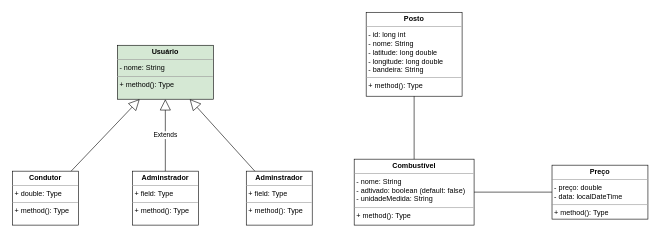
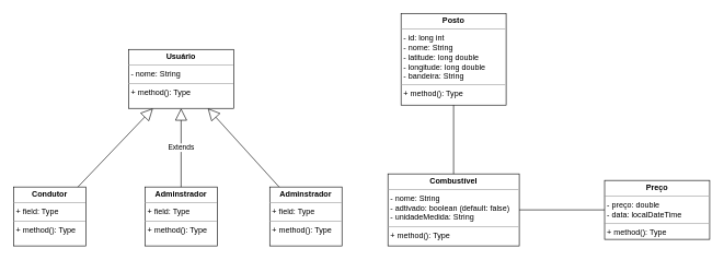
  <mxCell id="0" />
  <mxCell id="1" parent="0" />
  <mxCell id="2" value="&lt;p style=&quot;margin:0px;margin-top:4px;text-align:center;&quot;&gt;&lt;b&gt;Posto&lt;/b&gt;&lt;/p&gt;&lt;hr size=&quot;1&quot;&gt;&lt;p style=&quot;margin:0px;margin-left:4px;&quot;&gt;- id: long int&lt;/p&gt;&lt;p style=&quot;margin:0px;margin-left:4px;&quot;&gt;- nome: String&lt;/p&gt;&lt;p style=&quot;margin:0px;margin-left:4px;&quot;&gt;- latitude: long double&lt;/p&gt;&lt;p style=&quot;margin:0px;margin-left:4px;&quot;&gt;- longitude: long double&lt;/p&gt;&lt;p style=&quot;margin:0px;margin-left:4px;&quot;&gt;- bandeira: String&lt;/p&gt;&lt;hr size=&quot;1&quot;&gt;&lt;p style=&quot;margin:0px;margin-left:4px;&quot;&gt;+ method(): Type&lt;/p&gt;" style="verticalAlign=top;align=left;overflow=fill;fontSize=12;fontFamily=Helvetica;html=1;" parent="1" vertex="1"><mxGeometry x="610" y="20" width="160" height="140" as="geometry" /></mxCell>
  <mxCell id="3" value="&lt;p style=&quot;margin:0px;margin-top:4px;text-align:center;&quot;&gt;&lt;b&gt;Combustível&lt;/b&gt;&lt;/p&gt;&lt;hr size=&quot;1&quot;&gt;&lt;p style=&quot;margin:0px;margin-left:4px;&quot;&gt;- nome: String&lt;/p&gt;&lt;p style=&quot;margin:0px;margin-left:4px;&quot;&gt;- adtivado: boolean (default: false)&lt;/p&gt;&lt;p style=&quot;margin:0px;margin-left:4px;&quot;&gt;- unidadeMedida: String&lt;/p&gt;&lt;hr size=&quot;1&quot;&gt;&lt;p style=&quot;margin:0px;margin-left:4px;&quot;&gt;+ method(): Type&lt;/p&gt;" style="verticalAlign=top;align=left;overflow=fill;fontSize=12;fontFamily=Helvetica;html=1;" parent="1" vertex="1"><mxGeometry x="590" y="265" width="200" height="110" as="geometry" /></mxCell>
- <mxCell id="4" value="&lt;p style=&quot;margin:0px;margin-top:4px;text-align:center;&quot;&gt;&lt;b&gt;Usuário&lt;/b&gt;&lt;/p&gt;&lt;hr size=&quot;1&quot;&gt;&lt;p style=&quot;margin:0px;margin-left:4px;&quot;&gt;- nome: String&lt;/p&gt;&lt;hr size=&quot;1&quot;&gt;&lt;p style=&quot;margin:0px;margin-left:4px;&quot;&gt;+ method(): Type&lt;/p&gt;" style="verticalAlign=top;align=left;overflow=fill;fontSize=12;fontFamily=Helvetica;html=1;fillColor=#d5e8d4;" parent="1" vertex="1"><mxGeometry x="195" y="75" width="160" height="90" as="geometry" /></mxCell>
- <mxCell id="5" value="&lt;p style=&quot;margin:0px;margin-top:4px;text-align:center;&quot;&gt;&lt;b&gt;Condutor&lt;/b&gt;&lt;/p&gt;&lt;hr size=&quot;1&quot;&gt;&lt;p style=&quot;margin:0px;margin-left:4px;&quot;&gt;+ double: Type&lt;/p&gt;&lt;hr size=&quot;1&quot;&gt;&lt;p style=&quot;margin:0px;margin-left:4px;&quot;&gt;+ method(): Type&lt;/p&gt;" style="verticalAlign=top;align=left;overflow=fill;fontSize=12;fontFamily=Helvetica;html=1;" parent="1" vertex="1"><mxGeometry x="20" y="285" width="110" height="90" as="geometry" /></mxCell>
+ <mxCell id="4" value="&lt;p style=&quot;margin:0px;margin-top:4px;text-align:center;&quot;&gt;&lt;b&gt;Usuário&lt;/b&gt;&lt;/p&gt;&lt;hr size=&quot;1&quot;&gt;&lt;p style=&quot;margin:0px;margin-left:4px;&quot;&gt;- nome: String&lt;/p&gt;&lt;hr size=&quot;1&quot;&gt;&lt;p style=&quot;margin:0px;margin-left:4px;&quot;&gt;+ method(): Type&lt;/p&gt;" style="verticalAlign=top;align=left;overflow=fill;fontSize=12;fontFamily=Helvetica;html=1;" parent="1" vertex="1"><mxGeometry x="195" y="75" width="160" height="90" as="geometry" /></mxCell>
+ <mxCell id="5" value="&lt;p style=&quot;margin:0px;margin-top:4px;text-align:center;&quot;&gt;&lt;b&gt;Condutor&lt;/b&gt;&lt;/p&gt;&lt;hr size=&quot;1&quot;&gt;&lt;p style=&quot;margin:0px;margin-left:4px;&quot;&gt;+ field: Type&lt;/p&gt;&lt;hr size=&quot;1&quot;&gt;&lt;p style=&quot;margin:0px;margin-left:4px;&quot;&gt;+ method(): Type&lt;/p&gt;" style="verticalAlign=top;align=left;overflow=fill;fontSize=12;fontFamily=Helvetica;html=1;" parent="1" vertex="1"><mxGeometry x="20" y="285" width="110" height="90" as="geometry" /></mxCell>
  <mxCell id="6" value="&lt;p style=&quot;margin:0px;margin-top:4px;text-align:center;&quot;&gt;&lt;b&gt;Adminstrador&lt;/b&gt;&lt;/p&gt;&lt;hr size=&quot;1&quot;&gt;&lt;p style=&quot;margin:0px;margin-left:4px;&quot;&gt;+ field: Type&lt;/p&gt;&lt;hr size=&quot;1&quot;&gt;&lt;p style=&quot;margin:0px;margin-left:4px;&quot;&gt;+ method(): Type&lt;/p&gt;" style="verticalAlign=top;align=left;overflow=fill;fontSize=12;fontFamily=Helvetica;html=1;" parent="1" vertex="1"><mxGeometry x="410" y="285" width="110" height="90" as="geometry" /></mxCell>
  <mxCell id="7" value="" style="endArrow=block;endSize=16;endFill=0;html=1;" parent="1" source="5" target="4" edge="1"><mxGeometry width="160" relative="1" as="geometry"><mxPoint x="60" y="155" as="sourcePoint" /><mxPoint x="220" y="175" as="targetPoint" /></mxGeometry></mxCell>
  <mxCell id="8" value="" style="endArrow=block;endSize=16;endFill=0;html=1;" parent="1" source="6" edge="1" target="4"><mxGeometry width="160" relative="1" as="geometry"><mxPoint x="175.769" y="225" as="sourcePoint" /><mxPoint x="355" y="165" as="targetPoint" /></mxGeometry></mxCell>
  <mxCell id="9" value="" style="endArrow=none;edgeStyle=orthogonalEdgeStyle;html=1;" parent="1" source="2" target="3" edge="1"><mxGeometry relative="1" as="geometry"><mxPoint x="770" y="225" as="sourcePoint" /><mxPoint x="890" y="405" as="targetPoint" /></mxGeometry></mxCell>
  <mxCell id="10" value="&lt;p style=&quot;margin:0px;margin-top:4px;text-align:center;&quot;&gt;&lt;b&gt;Preço&lt;/b&gt;&lt;/p&gt;&lt;hr size=&quot;1&quot;&gt;&lt;p style=&quot;margin:0px;margin-left:4px;&quot;&gt;- preço: double&lt;/p&gt;&lt;p style=&quot;margin:0px;margin-left:4px;&quot;&gt;- data: localDateTime&lt;/p&gt;&lt;hr size=&quot;1&quot;&gt;&lt;p style=&quot;margin:0px;margin-left:4px;&quot;&gt;+ method(): Type&lt;/p&gt;" style="verticalAlign=top;align=left;overflow=fill;fontSize=12;fontFamily=Helvetica;html=1;" parent="1" vertex="1"><mxGeometry x="920" y="275" width="160" height="90" as="geometry" /></mxCell>
  <mxCell id="11" value="" style="endArrow=none;html=1;edgeStyle=orthogonalEdgeStyle;shadow=0;sketch=0;" parent="1" source="3" target="10" edge="1"><mxGeometry relative="1" as="geometry"><mxPoint x="720" y="245" as="sourcePoint" /><mxPoint x="880" y="245" as="targetPoint" /></mxGeometry></mxCell>
  <mxCell id="12" value="&lt;p style=&quot;margin:0px;margin-top:4px;text-align:center;&quot;&gt;&lt;b&gt;Adminstrador&lt;/b&gt;&lt;/p&gt;&lt;hr size=&quot;1&quot;&gt;&lt;p style=&quot;margin:0px;margin-left:4px;&quot;&gt;+ field: Type&lt;/p&gt;&lt;hr size=&quot;1&quot;&gt;&lt;p style=&quot;margin:0px;margin-left:4px;&quot;&gt;+ method(): Type&lt;/p&gt;" style="verticalAlign=top;align=left;overflow=fill;fontSize=12;fontFamily=Helvetica;html=1;" vertex="1" parent="1"><mxGeometry x="220" y="285" width="110" height="90" as="geometry" /></mxCell>
  <mxCell id="13" value="Extends" style="endArrow=block;endSize=16;endFill=0;html=1;entryX=0.5;entryY=1;entryDx=0;entryDy=0;" edge="1" parent="1" source="12" target="4"><mxGeometry width="160" relative="1" as="geometry"><mxPoint x="470" y="345" as="sourcePoint" /><mxPoint x="630" y="345" as="targetPoint" /></mxGeometry></mxCell>
